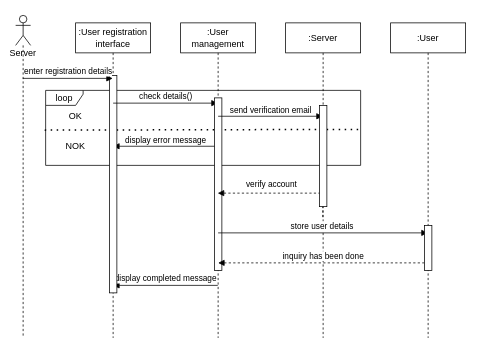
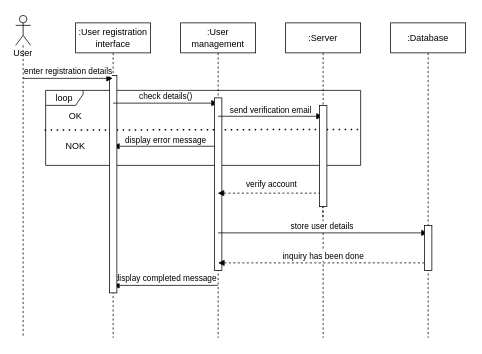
  <mxCell id="0" />
  <mxCell id="1" parent="0" />
- <mxCell id="2" value="Server" style="shape=umlLifeline;participant=umlActor;perimeter=lifelinePerimeter;whiteSpace=wrap;html=1;container=1;collapsible=0;recursiveResize=0;verticalAlign=top;spacingTop=36;outlineConnect=0;" vertex="1" parent="1"><mxGeometry x="20" y="20" width="20" height="430" as="geometry" /></mxCell>
+ <mxCell id="2" value="User" style="shape=umlLifeline;participant=umlActor;perimeter=lifelinePerimeter;whiteSpace=wrap;html=1;container=1;collapsible=0;recursiveResize=0;verticalAlign=top;spacingTop=36;outlineConnect=0;" vertex="1" parent="1"><mxGeometry x="20" y="20" width="20" height="430" as="geometry" /></mxCell>
  <mxCell id="3" value=":User registration interface" style="shape=umlLifeline;perimeter=lifelinePerimeter;whiteSpace=wrap;html=1;container=1;collapsible=0;recursiveResize=0;outlineConnect=0;" vertex="1" parent="1"><mxGeometry x="100" y="30" width="100" height="420" as="geometry" /></mxCell>
  <mxCell id="4" value="loop" style="shape=umlFrame;whiteSpace=wrap;html=1;width=50;height=20;" vertex="1" parent="3"><mxGeometry x="-40" y="90" width="420" height="100" as="geometry" /></mxCell>
  <mxCell id="5" value="" style="endArrow=none;dashed=1;html=1;dashPattern=1 3;strokeWidth=2;rounded=0;exitX=-0.003;exitY=0.53;exitDx=0;exitDy=0;exitPerimeter=0;entryX=0.998;entryY=0.52;entryDx=0;entryDy=0;entryPerimeter=0;" edge="1" parent="3" source="4" target="4"><mxGeometry width="50" height="50" relative="1" as="geometry"><mxPoint x="200" y="330" as="sourcePoint" /><mxPoint x="280" y="143" as="targetPoint" /></mxGeometry></mxCell>
  <mxCell id="6" value="OK" style="text;html=1;strokeColor=none;fillColor=none;align=center;verticalAlign=middle;whiteSpace=wrap;rounded=0;" vertex="1" parent="3"><mxGeometry x="-30" y="110" width="60" height="30" as="geometry" /></mxCell>
  <mxCell id="7" value="NOK" style="text;html=1;strokeColor=none;fillColor=none;align=center;verticalAlign=middle;whiteSpace=wrap;rounded=0;" vertex="1" parent="3"><mxGeometry x="-30" y="150" width="60" height="30" as="geometry" /></mxCell>
  <mxCell id="8" value="display error message" style="html=1;verticalAlign=bottom;endArrow=none;rounded=0;endFill=0;startArrow=block;startFill=1;" edge="1" parent="3" target="11"><mxGeometry width="80" relative="1" as="geometry"><mxPoint x="50" y="164.5" as="sourcePoint" /><mxPoint x="130" y="164.5" as="targetPoint" /></mxGeometry></mxCell>
  <mxCell id="9" value="display completed message" style="html=1;verticalAlign=bottom;endArrow=none;rounded=0;endFill=0;startArrow=block;startFill=1;" edge="1" parent="3"><mxGeometry width="80" relative="1" as="geometry"><mxPoint x="50" y="350" as="sourcePoint" /><mxPoint x="189.5" y="350" as="targetPoint" /></mxGeometry></mxCell>
  <mxCell id="10" value="" style="html=1;points=[];perimeter=orthogonalPerimeter;" vertex="1" parent="3"><mxGeometry x="45" y="70" width="10" height="290" as="geometry" /></mxCell>
  <mxCell id="11" value=":User management" style="shape=umlLifeline;perimeter=lifelinePerimeter;whiteSpace=wrap;html=1;container=1;collapsible=0;recursiveResize=0;outlineConnect=0;" vertex="1" parent="1"><mxGeometry x="240" y="30" width="100" height="420" as="geometry" /></mxCell>
  <mxCell id="12" value="check details()" style="html=1;verticalAlign=bottom;endArrow=block;rounded=0;" edge="1" parent="11"><mxGeometry width="80" relative="1" as="geometry"><mxPoint x="-90" y="107" as="sourcePoint" /><mxPoint x="49.5" y="107" as="targetPoint" /></mxGeometry></mxCell>
  <mxCell id="13" value="" style="html=1;points=[];perimeter=orthogonalPerimeter;" vertex="1" parent="11"><mxGeometry x="45" y="100" width="10" height="230" as="geometry" /></mxCell>
  <mxCell id="14" value=":Server" style="shape=umlLifeline;perimeter=lifelinePerimeter;whiteSpace=wrap;html=1;container=1;collapsible=0;recursiveResize=0;outlineConnect=0;" vertex="1" parent="1"><mxGeometry x="380" y="30" width="100" height="420" as="geometry" /></mxCell>
  <mxCell id="15" value="send verification email" style="html=1;verticalAlign=bottom;endArrow=block;rounded=0;" edge="1" parent="14"><mxGeometry width="80" relative="1" as="geometry"><mxPoint x="-90" y="124.5" as="sourcePoint" /><mxPoint x="49.5" y="124.5" as="targetPoint" /></mxGeometry></mxCell>
  <mxCell id="16" value="verify account" style="html=1;verticalAlign=bottom;endArrow=none;rounded=0;endFill=0;startArrow=none;startFill=1;dashed=1;" edge="1" parent="14"><mxGeometry x="1" y="72" width="80" relative="1" as="geometry"><mxPoint x="49.5" y="259" as="sourcePoint" /><mxPoint x="49.5" y="244" as="targetPoint" /><mxPoint x="3" y="-20" as="offset" /></mxGeometry></mxCell>
  <mxCell id="17" value="store user details&amp;nbsp;" style="html=1;verticalAlign=bottom;endArrow=block;rounded=0;" edge="1" parent="14" target="20"><mxGeometry width="80" relative="1" as="geometry"><mxPoint x="-90" y="280" as="sourcePoint" /><mxPoint x="49.5" y="280" as="targetPoint" /></mxGeometry></mxCell>
  <mxCell id="18" value="inquiry has been done" style="html=1;verticalAlign=bottom;endArrow=none;rounded=0;endFill=0;startArrow=block;startFill=1;dashed=1;" edge="1" parent="14" target="20"><mxGeometry width="80" relative="1" as="geometry"><mxPoint x="-90" y="320" as="sourcePoint" /><mxPoint x="49.5" y="320" as="targetPoint" /></mxGeometry></mxCell>
  <mxCell id="19" value="" style="html=1;points=[];perimeter=orthogonalPerimeter;" vertex="1" parent="14"><mxGeometry x="45" y="110" width="10" height="135" as="geometry" /></mxCell>
- <mxCell id="20" value=":User" style="shape=umlLifeline;perimeter=lifelinePerimeter;whiteSpace=wrap;html=1;container=1;collapsible=0;recursiveResize=0;outlineConnect=0;" vertex="1" parent="1"><mxGeometry x="520" y="30" width="100" height="420" as="geometry" /></mxCell>
+ <mxCell id="20" value=":Database" style="shape=umlLifeline;perimeter=lifelinePerimeter;whiteSpace=wrap;html=1;container=1;collapsible=0;recursiveResize=0;outlineConnect=0;" vertex="1" parent="1"><mxGeometry x="520" y="30" width="100" height="420" as="geometry" /></mxCell>
  <mxCell id="21" value="" style="html=1;points=[];perimeter=orthogonalPerimeter;" vertex="1" parent="20"><mxGeometry x="45" y="270" width="10" height="60" as="geometry" /></mxCell>
  <mxCell id="22" value="enter registration details" style="html=1;verticalAlign=bottom;endArrow=block;rounded=0;" edge="1" parent="1"><mxGeometry width="80" relative="1" as="geometry"><mxPoint x="29.5" y="104" as="sourcePoint" /><mxPoint x="149.5" y="104" as="targetPoint" /></mxGeometry></mxCell>
  <mxCell id="23" value="" style="html=1;verticalAlign=bottom;endArrow=none;rounded=0;endFill=0;startArrow=block;startFill=1;dashed=1;" edge="1" parent="1"><mxGeometry width="80" relative="1" as="geometry"><mxPoint x="289.5" y="257" as="sourcePoint" /><mxPoint x="425" y="257" as="targetPoint" /></mxGeometry></mxCell>
